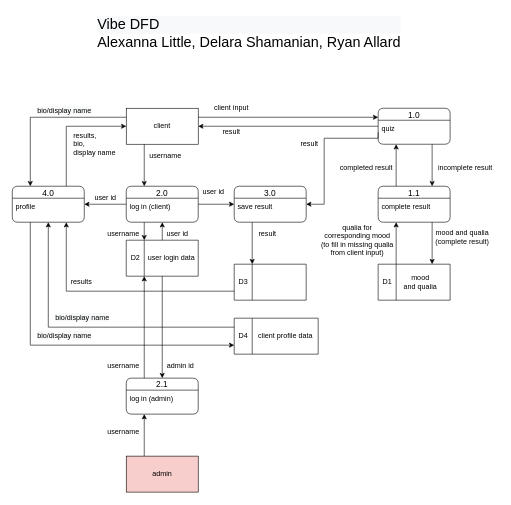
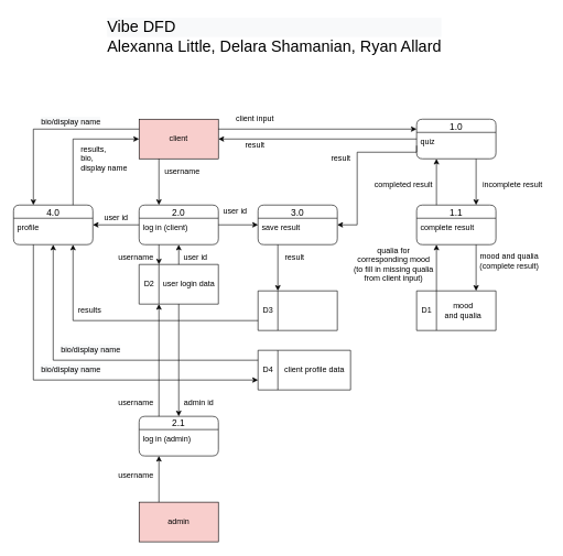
  <mxCell id="0" />
  <mxCell id="1" parent="0" />
  <mxCell id="2" value="1.0" style="swimlane;childLayout=stackLayout;horizontal=1;startSize=20;horizontalStack=0;rounded=1;fontSize=14;fontStyle=0;strokeWidth=1;resizeParent=0;resizeLast=1;shadow=0;dashed=0;align=center;" parent="1" vertex="1"><mxGeometry x="630" y="180" width="120" height="60" as="geometry" /></mxCell>
  <mxCell id="3" value="quiz" style="align=left;strokeColor=none;fillColor=none;spacingLeft=4;fontSize=12;verticalAlign=top;resizable=0;rotatable=0;part=1;strokeWidth=1;" parent="2" vertex="1"><mxGeometry y="20" width="120" height="40" as="geometry" /></mxCell>
- <mxCell id="4" value="client" style="rounded=0;whiteSpace=wrap;html=1;strokeWidth=1;" parent="1" vertex="1"><mxGeometry x="210" y="180" width="120" height="60" as="geometry" /></mxCell>
+ <mxCell id="4" value="client" style="rounded=0;whiteSpace=wrap;html=1;strokeWidth=1;fillColor=#f8cecc;" parent="1" vertex="1"><mxGeometry x="210" y="180" width="120" height="60" as="geometry" /></mxCell>
  <mxCell id="5" value="" style="endArrow=classic;html=1;rounded=0;exitX=1;exitY=0.25;exitDx=0;exitDy=0;entryX=0;entryY=0.25;entryDx=0;entryDy=0;strokeWidth=1;" parent="1" source="4" target="2" edge="1"><mxGeometry width="50" height="50" relative="1" as="geometry"><mxPoint x="530" y="370" as="sourcePoint" /><mxPoint x="580" y="320" as="targetPoint" /></mxGeometry></mxCell>
  <mxCell id="6" value="client input" style="text;html=1;align=center;verticalAlign=middle;resizable=0;points=[];autosize=1;strokeColor=none;fillColor=none;strokeWidth=1;" parent="1" vertex="1"><mxGeometry x="350" y="170" width="70" height="20" as="geometry" /></mxCell>
  <mxCell id="7" value="1.1" style="swimlane;childLayout=stackLayout;horizontal=1;startSize=20;horizontalStack=0;rounded=1;fontSize=14;fontStyle=0;strokeWidth=1;resizeParent=0;resizeLast=1;shadow=0;dashed=0;align=center;" parent="1" vertex="1"><mxGeometry x="630" y="310" width="120" height="60" as="geometry" /></mxCell>
  <mxCell id="8" value="complete result" style="align=left;strokeColor=none;fillColor=none;spacingLeft=4;fontSize=12;verticalAlign=top;resizable=0;rotatable=0;part=1;strokeWidth=1;" parent="7" vertex="1"><mxGeometry y="20" width="120" height="40" as="geometry" /></mxCell>
  <mxCell id="9" value="" style="endArrow=classic;html=1;rounded=0;exitX=0.75;exitY=1;exitDx=0;exitDy=0;entryX=0.75;entryY=0;entryDx=0;entryDy=0;strokeWidth=1;" parent="1" source="3" target="7" edge="1"><mxGeometry width="50" height="50" relative="1" as="geometry"><mxPoint x="700" y="370" as="sourcePoint" /><mxPoint x="750" y="320" as="targetPoint" /></mxGeometry></mxCell>
  <mxCell id="10" value="" style="endArrow=classic;html=1;rounded=0;exitX=0.25;exitY=0;exitDx=0;exitDy=0;entryX=0.25;entryY=1;entryDx=0;entryDy=0;strokeWidth=1;" parent="1" source="7" target="3" edge="1"><mxGeometry width="50" height="50" relative="1" as="geometry"><mxPoint x="700" y="370" as="sourcePoint" /><mxPoint x="750" y="320" as="targetPoint" /></mxGeometry></mxCell>
  <mxCell id="11" value="incomplete result" style="text;html=1;align=center;verticalAlign=middle;resizable=0;points=[];autosize=1;strokeColor=none;fillColor=none;strokeWidth=1;" parent="1" vertex="1"><mxGeometry x="720" y="270" width="110" height="20" as="geometry" /></mxCell>
  <mxCell id="12" value="completed result" style="text;html=1;align=center;verticalAlign=middle;resizable=0;points=[];autosize=1;strokeColor=none;fillColor=none;strokeWidth=1;" parent="1" vertex="1"><mxGeometry x="560" y="270" width="100" height="20" as="geometry" /></mxCell>
  <mxCell id="13" value="" style="swimlane;horizontal=0;startSize=30;strokeWidth=1;" parent="1" vertex="1"><mxGeometry x="630" y="440" width="120" height="60" as="geometry" /></mxCell>
  <mxCell id="14" value="mood &lt;br&gt;and qualia" style="text;html=1;align=center;verticalAlign=middle;resizable=0;points=[];autosize=1;strokeColor=none;fillColor=none;strokeWidth=1;" parent="13" vertex="1"><mxGeometry x="35" y="15" width="70" height="30" as="geometry" /></mxCell>
  <mxCell id="15" value="D1" style="text;html=1;align=center;verticalAlign=middle;resizable=0;points=[];autosize=1;strokeColor=none;fillColor=none;strokeWidth=1;" parent="13" vertex="1"><mxGeometry y="20" width="30" height="20" as="geometry" /></mxCell>
  <mxCell id="16" value="" style="endArrow=classic;html=1;rounded=0;exitX=0.75;exitY=1;exitDx=0;exitDy=0;entryX=0.75;entryY=0;entryDx=0;entryDy=0;strokeWidth=1;" parent="1" source="8" target="13" edge="1"><mxGeometry width="50" height="50" relative="1" as="geometry"><mxPoint x="700" y="370" as="sourcePoint" /><mxPoint x="750" y="320" as="targetPoint" /></mxGeometry></mxCell>
  <mxCell id="17" value="mood and qualia&lt;br&gt;(complete result)" style="text;html=1;align=center;verticalAlign=middle;resizable=0;points=[];autosize=1;strokeColor=none;fillColor=none;strokeWidth=1;" parent="1" vertex="1"><mxGeometry x="715" y="380" width="110" height="30" as="geometry" /></mxCell>
  <mxCell id="18" value="" style="endArrow=classic;html=1;rounded=0;exitX=0.25;exitY=0;exitDx=0;exitDy=0;entryX=0.25;entryY=1;entryDx=0;entryDy=0;strokeWidth=1;" parent="1" source="13" target="8" edge="1"><mxGeometry width="50" height="50" relative="1" as="geometry"><mxPoint x="589.58" y="435" as="sourcePoint" /><mxPoint x="589.58" y="365" as="targetPoint" /></mxGeometry></mxCell>
  <mxCell id="19" value="qualia for&lt;br&gt;corresponding mood&lt;br&gt;(to fill in missing qualia&lt;br&gt;from client input)" style="text;html=1;align=center;verticalAlign=middle;resizable=0;points=[];autosize=1;strokeColor=none;fillColor=none;strokeWidth=1;" parent="1" vertex="1"><mxGeometry x="525" y="370" width="140" height="60" as="geometry" /></mxCell>
  <mxCell id="20" value="3.0" style="swimlane;childLayout=stackLayout;horizontal=1;startSize=20;horizontalStack=0;rounded=1;fontSize=14;fontStyle=0;strokeWidth=1;resizeParent=0;resizeLast=1;shadow=0;dashed=0;align=center;" parent="1" vertex="1"><mxGeometry x="390" y="310" width="120" height="60" as="geometry" /></mxCell>
  <mxCell id="21" value="save result" style="align=left;strokeColor=none;fillColor=none;spacingLeft=4;fontSize=12;verticalAlign=top;resizable=0;rotatable=0;part=1;strokeWidth=1;" parent="20" vertex="1"><mxGeometry y="20" width="120" height="40" as="geometry" /></mxCell>
  <mxCell id="22" value="" style="endArrow=classic;html=1;rounded=0;exitX=0;exitY=0.5;exitDx=0;exitDy=0;entryX=1;entryY=0.25;entryDx=0;entryDy=0;edgeStyle=orthogonalEdgeStyle;exitPerimeter=0;strokeWidth=1;" parent="1" source="3" target="21" edge="1"><mxGeometry width="50" height="50" relative="1" as="geometry"><mxPoint x="530" y="370" as="sourcePoint" /><mxPoint x="580" y="320" as="targetPoint" /><Array as="points"><mxPoint x="630" y="230" /><mxPoint x="540" y="230" /><mxPoint x="540" y="340" /></Array></mxGeometry></mxCell>
  <mxCell id="23" value="result" style="text;html=1;align=center;verticalAlign=middle;resizable=0;points=[];autosize=1;strokeColor=none;fillColor=none;strokeWidth=1;" parent="1" vertex="1"><mxGeometry x="490" y="230" width="50" height="20" as="geometry" /></mxCell>
  <mxCell id="24" value="username" style="text;html=1;align=center;verticalAlign=middle;resizable=0;points=[];autosize=1;strokeColor=none;fillColor=none;strokeWidth=1;" parent="1" vertex="1"><mxGeometry x="240" y="250" width="70" height="20" as="geometry" /></mxCell>
  <mxCell id="25" value="" style="swimlane;horizontal=0;startSize=30;strokeWidth=1;" parent="1" vertex="1"><mxGeometry x="390" y="440" width="120" height="60" as="geometry" /></mxCell>
  <mxCell id="26" value="D3" style="text;html=1;align=center;verticalAlign=middle;resizable=0;points=[];autosize=1;strokeColor=none;fillColor=none;strokeWidth=1;" parent="25" vertex="1"><mxGeometry y="20" width="30" height="20" as="geometry" /></mxCell>
  <mxCell id="27" value="" style="endArrow=classic;html=1;rounded=0;exitX=0.25;exitY=1;exitDx=0;exitDy=0;entryX=0.25;entryY=0;entryDx=0;entryDy=0;strokeWidth=1;" parent="1" source="21" target="25" edge="1"><mxGeometry width="50" height="50" relative="1" as="geometry"><mxPoint x="530" y="370" as="sourcePoint" /><mxPoint x="580" y="320" as="targetPoint" /></mxGeometry></mxCell>
  <mxCell id="28" value="2.0" style="swimlane;childLayout=stackLayout;horizontal=1;startSize=20;horizontalStack=0;rounded=1;fontSize=14;fontStyle=0;strokeWidth=1;resizeParent=0;resizeLast=1;shadow=0;dashed=0;align=center;" parent="1" vertex="1"><mxGeometry x="210" y="310" width="120" height="60" as="geometry" /></mxCell>
  <mxCell id="29" value="log in (client)" style="align=left;strokeColor=none;fillColor=none;spacingLeft=4;fontSize=12;verticalAlign=top;resizable=0;rotatable=0;part=1;strokeWidth=1;" parent="28" vertex="1"><mxGeometry y="20" width="120" height="40" as="geometry" /></mxCell>
  <mxCell id="30" value="" style="swimlane;horizontal=0;startSize=30;strokeWidth=1;" parent="1" vertex="1"><mxGeometry x="210" y="400" width="120" height="60" as="geometry" /></mxCell>
  <mxCell id="31" value="user login data" style="text;html=1;align=center;verticalAlign=middle;resizable=0;points=[];autosize=1;strokeColor=none;fillColor=none;strokeWidth=1;" parent="30" vertex="1"><mxGeometry x="30" y="20" width="90" height="20" as="geometry" /></mxCell>
  <mxCell id="32" value="D2&lt;span style=&quot;color: rgba(0 , 0 , 0 , 0) ; font-family: monospace ; font-size: 0px&quot;&gt;%3CmxGraphModel%3E%3Croot%3E%3CmxCell%20id%3D%220%22%2F%3E%3CmxCell%20id%3D%221%22%20parent%3D%220%22%2F%3E%3CmxCell%20id%3D%222%22%20value%3D%22D1%22%20style%3D%22text%3Bhtml%3D1%3Balign%3Dcenter%3BverticalAlign%3Dmiddle%3Bresizable%3D0%3Bpoints%3D%5B%5D%3Bautosize%3D1%3BstrokeColor%3Dnone%3BfillColor%3Dnone%3B%22%20vertex%3D%221%22%20parent%3D%221%22%3E%3CmxGeometry%20x%3D%22790%22%20y%3D%22379%22%20width%3D%2230%22%20height%3D%2220%22%20as%3D%22geometry%22%2F%3E%3C%2FmxCell%3E%3C%2Froot%3E%3C%2FmxGraphModel%3E&lt;/span&gt;" style="text;html=1;align=center;verticalAlign=middle;resizable=0;points=[];autosize=1;strokeColor=none;fillColor=none;strokeWidth=1;" parent="30" vertex="1"><mxGeometry y="20" width="30" height="20" as="geometry" /></mxCell>
  <mxCell id="33" value="" style="endArrow=classic;html=1;rounded=0;exitX=0.25;exitY=1;exitDx=0;exitDy=0;entryX=0.25;entryY=0;entryDx=0;entryDy=0;strokeWidth=1;" parent="1" target="30" edge="1"><mxGeometry width="50" height="50" relative="1" as="geometry"><mxPoint x="240" y="370" as="sourcePoint" /><mxPoint x="540" y="350" as="targetPoint" /></mxGeometry></mxCell>
  <mxCell id="34" value="username" style="text;html=1;align=center;verticalAlign=middle;resizable=0;points=[];autosize=1;strokeColor=none;fillColor=none;strokeWidth=1;" parent="1" vertex="1"><mxGeometry x="170" y="380" width="70" height="20" as="geometry" /></mxCell>
  <mxCell id="35" value="user id" style="text;html=1;align=center;verticalAlign=middle;resizable=0;points=[];autosize=1;strokeColor=none;fillColor=none;strokeWidth=1;" parent="1" vertex="1"><mxGeometry x="270" y="380" width="50" height="20" as="geometry" /></mxCell>
  <mxCell id="36" value="" style="endArrow=classic;html=1;rounded=0;exitX=0.5;exitY=0;exitDx=0;exitDy=0;entryX=0.5;entryY=1;entryDx=0;entryDy=0;strokeWidth=1;" parent="1" source="30" edge="1"><mxGeometry width="50" height="50" relative="1" as="geometry"><mxPoint x="490" y="400" as="sourcePoint" /><mxPoint x="270" y="370" as="targetPoint" /></mxGeometry></mxCell>
  <mxCell id="37" value="" style="endArrow=classic;html=1;rounded=0;exitX=0.25;exitY=1;exitDx=0;exitDy=0;entryX=0.25;entryY=0;entryDx=0;entryDy=0;strokeWidth=1;" parent="1" source="4" target="28" edge="1"><mxGeometry width="50" height="50" relative="1" as="geometry"><mxPoint x="490" y="370" as="sourcePoint" /><mxPoint x="540" y="320" as="targetPoint" /></mxGeometry></mxCell>
  <mxCell id="38" value="" style="endArrow=classic;html=1;rounded=0;exitX=1;exitY=0.25;exitDx=0;exitDy=0;entryX=0;entryY=0.25;entryDx=0;entryDy=0;edgeStyle=orthogonalEdgeStyle;strokeWidth=1;" parent="1" source="29" target="21" edge="1"><mxGeometry width="50" height="50" relative="1" as="geometry"><mxPoint x="490" y="370" as="sourcePoint" /><mxPoint x="540" y="320" as="targetPoint" /></mxGeometry></mxCell>
  <mxCell id="39" value="user id" style="text;html=1;align=center;verticalAlign=middle;resizable=0;points=[];autosize=1;strokeColor=none;fillColor=none;strokeWidth=1;" parent="1" vertex="1"><mxGeometry x="330" y="310" width="50" height="20" as="geometry" /></mxCell>
  <mxCell id="40" value="result" style="text;html=1;align=center;verticalAlign=middle;resizable=0;points=[];autosize=1;strokeColor=none;fillColor=none;strokeWidth=1;" parent="1" vertex="1"><mxGeometry x="420" y="380" width="50" height="20" as="geometry" /></mxCell>
  <mxCell id="41" value="" style="endArrow=classic;html=1;rounded=0;exitX=0;exitY=0.75;exitDx=0;exitDy=0;entryX=0.75;entryY=1;entryDx=0;entryDy=0;edgeStyle=orthogonalEdgeStyle;strokeWidth=1;" parent="1" source="25" target="43" edge="1"><mxGeometry width="50" height="50" relative="1" as="geometry"><mxPoint x="310" y="400" as="sourcePoint" /><mxPoint x="190" y="470" as="targetPoint" /></mxGeometry></mxCell>
  <mxCell id="42" value="4.0" style="swimlane;childLayout=stackLayout;horizontal=1;startSize=20;horizontalStack=0;rounded=1;fontSize=14;fontStyle=0;strokeWidth=1;resizeParent=0;resizeLast=1;shadow=0;dashed=0;align=center;" parent="1" vertex="1"><mxGeometry x="20" y="310" width="120" height="60" as="geometry" /></mxCell>
  <mxCell id="43" value="profile" style="align=left;strokeColor=none;fillColor=none;spacingLeft=4;fontSize=12;verticalAlign=top;resizable=0;rotatable=0;part=1;strokeWidth=1;" parent="42" vertex="1"><mxGeometry y="20" width="120" height="40" as="geometry" /></mxCell>
  <mxCell id="44" value="user id" style="text;html=1;align=center;verticalAlign=middle;resizable=0;points=[];autosize=1;strokeColor=none;fillColor=none;strokeWidth=1;" parent="1" vertex="1"><mxGeometry x="150" y="320" width="50" height="20" as="geometry" /></mxCell>
  <mxCell id="45" value="results" style="text;html=1;align=center;verticalAlign=middle;resizable=0;points=[];autosize=1;strokeColor=none;fillColor=none;strokeWidth=1;" parent="1" vertex="1"><mxGeometry x="110" y="460" width="50" height="20" as="geometry" /></mxCell>
  <mxCell id="46" value="" style="endArrow=classic;html=1;rounded=0;exitX=0.75;exitY=0;exitDx=0;exitDy=0;entryX=0;entryY=0.5;entryDx=0;entryDy=0;edgeStyle=orthogonalEdgeStyle;strokeWidth=1;" parent="1" source="42" target="4" edge="1"><mxGeometry width="50" height="50" relative="1" as="geometry"><mxPoint x="220" y="350" as="sourcePoint" /><mxPoint x="270" y="300" as="targetPoint" /></mxGeometry></mxCell>
  <mxCell id="47" value="results,&lt;br&gt;bio,&lt;br&gt;display name" style="text;html=1;align=left;verticalAlign=middle;resizable=0;points=[];autosize=1;strokeColor=none;fillColor=none;strokeWidth=1;" parent="1" vertex="1"><mxGeometry x="120" y="215" width="90" height="50" as="geometry" /></mxCell>
  <mxCell id="48" value="" style="endArrow=classic;html=1;rounded=0;exitX=0;exitY=0.25;exitDx=0;exitDy=0;entryX=1;entryY=0.5;entryDx=0;entryDy=0;strokeWidth=1;" parent="1" source="3" target="4" edge="1"><mxGeometry width="50" height="50" relative="1" as="geometry"><mxPoint x="350" y="320" as="sourcePoint" /><mxPoint x="400" y="270" as="targetPoint" /></mxGeometry></mxCell>
  <mxCell id="49" value="result" style="text;html=1;align=center;verticalAlign=middle;resizable=0;points=[];autosize=1;strokeColor=none;fillColor=none;strokeWidth=1;" parent="1" vertex="1"><mxGeometry x="360" y="210" width="50" height="20" as="geometry" /></mxCell>
  <mxCell id="50" value="" style="swimlane;horizontal=0;startSize=30;strokeWidth=1;" parent="1" vertex="1"><mxGeometry x="390" y="530" width="140" height="60" as="geometry" /></mxCell>
  <mxCell id="51" value="client profile data" style="text;html=1;align=center;verticalAlign=middle;resizable=0;points=[];autosize=1;strokeColor=none;fillColor=none;strokeWidth=1;" parent="50" vertex="1"><mxGeometry x="30" y="20" width="110" height="20" as="geometry" /></mxCell>
  <mxCell id="52" value="D4" style="text;html=1;align=center;verticalAlign=middle;resizable=0;points=[];autosize=1;strokeColor=none;fillColor=none;strokeWidth=1;" parent="50" vertex="1"><mxGeometry y="20" width="30" height="20" as="geometry" /></mxCell>
  <mxCell id="53" value="" style="endArrow=classic;html=1;rounded=0;exitX=0;exitY=0.25;exitDx=0;exitDy=0;entryX=0.25;entryY=0;entryDx=0;entryDy=0;edgeStyle=orthogonalEdgeStyle;strokeWidth=1;" parent="1" source="4" target="42" edge="1"><mxGeometry width="50" height="50" relative="1" as="geometry"><mxPoint x="180" y="430" as="sourcePoint" /><mxPoint x="-110" y="330" as="targetPoint" /></mxGeometry></mxCell>
  <mxCell id="54" value="&lt;span style=&quot;color: rgb(0 , 0 , 0) ; font-family: &amp;#34;helvetica&amp;#34; ; font-size: 12px ; font-style: normal ; font-weight: 400 ; letter-spacing: normal ; text-align: left ; text-indent: 0px ; text-transform: none ; word-spacing: 0px ; background-color: rgb(248 , 249 , 250) ; display: inline ; float: none&quot;&gt;bio/display name&lt;/span&gt;" style="text;whiteSpace=wrap;html=1;strokeWidth=1;" parent="1" vertex="1"><mxGeometry x="60" y="170" width="140" height="30" as="geometry" /></mxCell>
  <mxCell id="55" value="" style="endArrow=classic;html=1;rounded=0;exitX=0.25;exitY=1;exitDx=0;exitDy=0;entryX=0;entryY=0.75;entryDx=0;entryDy=0;edgeStyle=orthogonalEdgeStyle;strokeWidth=1;" parent="1" source="43" target="50" edge="1"><mxGeometry width="50" height="50" relative="1" as="geometry"><mxPoint x="250" y="430" as="sourcePoint" /><mxPoint x="300" y="380" as="targetPoint" /></mxGeometry></mxCell>
  <mxCell id="56" value="&lt;span style=&quot;color: rgb(0, 0, 0); font-family: helvetica; font-size: 12px; font-style: normal; font-weight: 400; letter-spacing: normal; text-align: left; text-indent: 0px; text-transform: none; word-spacing: 0px; background-color: rgb(248, 249, 250); display: inline; float: none;&quot;&gt;bio/display name&lt;/span&gt;" style="text;whiteSpace=wrap;html=1;strokeWidth=1;" parent="1" vertex="1"><mxGeometry x="60" y="545" width="120" height="30" as="geometry" /></mxCell>
  <mxCell id="57" value="" style="endArrow=classic;html=1;rounded=0;exitX=0;exitY=0.25;exitDx=0;exitDy=0;entryX=0.5;entryY=1;entryDx=0;entryDy=0;edgeStyle=orthogonalEdgeStyle;strokeWidth=1;" parent="1" source="50" target="43" edge="1"><mxGeometry width="50" height="50" relative="1" as="geometry"><mxPoint x="250" y="430" as="sourcePoint" /><mxPoint x="300" y="380" as="targetPoint" /></mxGeometry></mxCell>
  <mxCell id="58" value="&lt;span style=&quot;color: rgb(0, 0, 0); font-family: helvetica; font-size: 12px; font-style: normal; font-weight: 400; letter-spacing: normal; text-align: left; text-indent: 0px; text-transform: none; word-spacing: 0px; background-color: rgb(248, 249, 250); display: inline; float: none;&quot;&gt;bio/display name&lt;/span&gt;" style="text;whiteSpace=wrap;html=1;strokeWidth=1;" parent="1" vertex="1"><mxGeometry x="90" y="515" width="120" height="30" as="geometry" /></mxCell>
  <mxCell id="59" value="" style="endArrow=classic;html=1;rounded=0;exitX=0;exitY=0.25;exitDx=0;exitDy=0;entryX=1;entryY=0.5;entryDx=0;entryDy=0;strokeWidth=1;" parent="1" source="29" target="42" edge="1"><mxGeometry width="50" height="50" relative="1" as="geometry"><mxPoint x="360" y="410" as="sourcePoint" /><mxPoint x="410" y="360" as="targetPoint" /></mxGeometry></mxCell>
  <mxCell id="60" value="admin" style="rounded=0;whiteSpace=wrap;html=1;align=center;strokeWidth=1;fillColor=#f8cecc;" parent="1" vertex="1"><mxGeometry x="210" y="760" width="120" height="60" as="geometry" /></mxCell>
  <mxCell id="61" value="" style="endArrow=classic;html=1;rounded=0;exitX=0.25;exitY=0;exitDx=0;exitDy=0;entryX=0.25;entryY=1;entryDx=0;entryDy=0;strokeWidth=1;" parent="1" source="60" target="64" edge="1"><mxGeometry width="50" height="50" relative="1" as="geometry"><mxPoint x="510" y="520" as="sourcePoint" /><mxPoint x="240" y="640" as="targetPoint" /></mxGeometry></mxCell>
  <mxCell id="62" value="username" style="text;html=1;align=center;verticalAlign=middle;resizable=0;points=[];autosize=1;strokeColor=none;fillColor=none;strokeWidth=1;" parent="1" vertex="1"><mxGeometry x="170" y="710" width="70" height="20" as="geometry" /></mxCell>
  <mxCell id="63" value="2.1" style="swimlane;childLayout=stackLayout;horizontal=1;startSize=20;horizontalStack=0;rounded=1;fontSize=14;fontStyle=0;strokeWidth=1;resizeParent=0;resizeLast=1;shadow=0;dashed=0;align=center;" parent="1" vertex="1"><mxGeometry x="210" y="630" width="120" height="60" as="geometry" /></mxCell>
  <mxCell id="64" value="log in (admin)" style="align=left;strokeColor=none;fillColor=none;spacingLeft=4;fontSize=12;verticalAlign=top;resizable=0;rotatable=0;part=1;strokeWidth=1;" parent="63" vertex="1"><mxGeometry y="20" width="120" height="40" as="geometry" /></mxCell>
  <mxCell id="65" value="" style="endArrow=classic;html=1;rounded=0;exitX=0.25;exitY=0;exitDx=0;exitDy=0;entryX=0.25;entryY=1;entryDx=0;entryDy=0;strokeWidth=1;" parent="1" source="63" target="30" edge="1"><mxGeometry width="50" height="50" relative="1" as="geometry"><mxPoint x="450" y="600" as="sourcePoint" /><mxPoint x="500" y="550" as="targetPoint" /></mxGeometry></mxCell>
  <mxCell id="66" value="" style="endArrow=classic;html=1;rounded=0;exitX=0.5;exitY=1;exitDx=0;exitDy=0;entryX=0.5;entryY=0;entryDx=0;entryDy=0;strokeWidth=1;" parent="1" source="30" target="63" edge="1"><mxGeometry width="50" height="50" relative="1" as="geometry"><mxPoint x="450" y="600" as="sourcePoint" /><mxPoint x="500" y="550" as="targetPoint" /></mxGeometry></mxCell>
  <mxCell id="67" value="username" style="text;html=1;align=center;verticalAlign=middle;resizable=0;points=[];autosize=1;strokeColor=none;fillColor=none;strokeWidth=1;" parent="1" vertex="1"><mxGeometry x="170" y="600" width="70" height="20" as="geometry" /></mxCell>
  <mxCell id="68" value="admin id" style="text;html=1;align=center;verticalAlign=middle;resizable=0;points=[];autosize=1;strokeColor=none;fillColor=none;strokeWidth=1;" parent="1" vertex="1"><mxGeometry x="270" y="600" width="60" height="20" as="geometry" /></mxCell>
  <mxCell id="69" value="&lt;div style=&quot;color: rgb(0 , 0 , 0) ; font-family: &amp;#34;helvetica&amp;#34; ; font-size: 14px ; font-style: normal ; font-weight: 400 ; letter-spacing: normal ; text-indent: 0px ; text-transform: none ; word-spacing: 0px ; background-color: rgb(248 , 249 , 250) ; text-align: left&quot;&gt;&lt;span style=&quot;font-size: 24px&quot;&gt;Vibe DFD&lt;/span&gt;&lt;/div&gt;&lt;font style=&quot;color: rgb(0 , 0 , 0) ; font-family: &amp;#34;helvetica&amp;#34; ; font-style: normal ; font-weight: 400 ; letter-spacing: normal ; text-align: center ; text-indent: 0px ; text-transform: none ; word-spacing: 0px ; background-color: rgb(248 , 249 , 250) ; font-size: 24px&quot;&gt;&lt;div style=&quot;text-align: left&quot;&gt;&lt;span&gt;Alexanna Little,&amp;nbsp;&lt;/span&gt;&lt;span id=&quot;docs-internal-guid-3240808f-7fff-9dc3-b8f8-a09b8ef2951e&quot;&gt;&lt;span style=&quot;background-color: transparent ; vertical-align: baseline&quot;&gt;Delara Shamanian,&amp;nbsp;&lt;span style=&quot;background-color: transparent ; font-family: &amp;#34;arial&amp;#34;&quot;&gt;Ryan Allard&lt;/span&gt;&lt;/span&gt;&lt;/span&gt;&lt;/div&gt;&lt;/font&gt;&lt;span id=&quot;docs-internal-guid-8b584cb6-7fff-1d21-3512-a35b24ff258f&quot; style=&quot;color: rgb(0 , 0 , 0) ; font-family: &amp;#34;helvetica&amp;#34; ; font-size: 14px ; font-style: normal ; font-weight: 400 ; letter-spacing: normal ; text-align: center ; text-indent: 0px ; text-transform: none ; word-spacing: 0px ; background-color: rgb(248 , 249 , 250)&quot;&gt;&lt;br class=&quot;Apple-interchange-newline&quot;&gt;&lt;br&gt;&lt;br&gt;&lt;/span&gt;" style="text;whiteSpace=wrap;html=1;fontSize=13;" vertex="1" parent="1"><mxGeometry x="160" y="20" width="530" height="100" as="geometry" /></mxCell>
